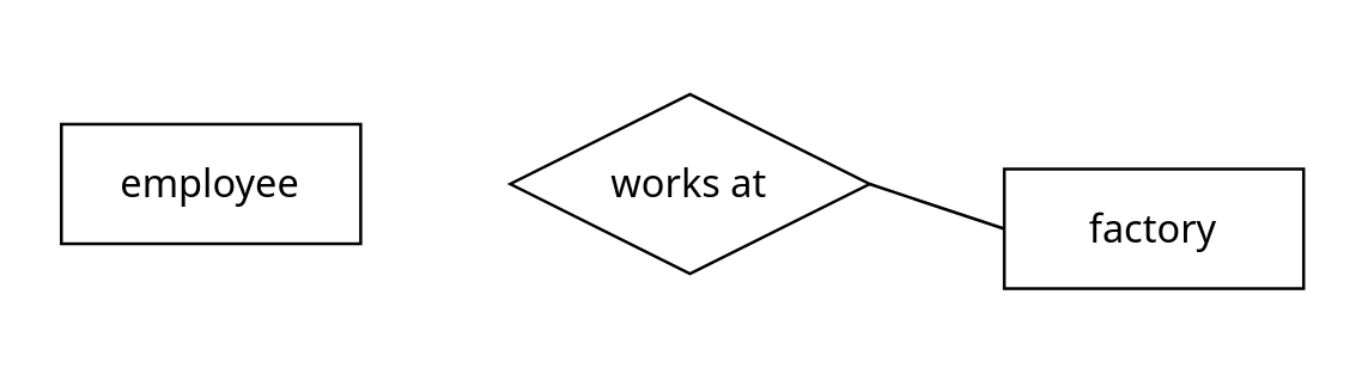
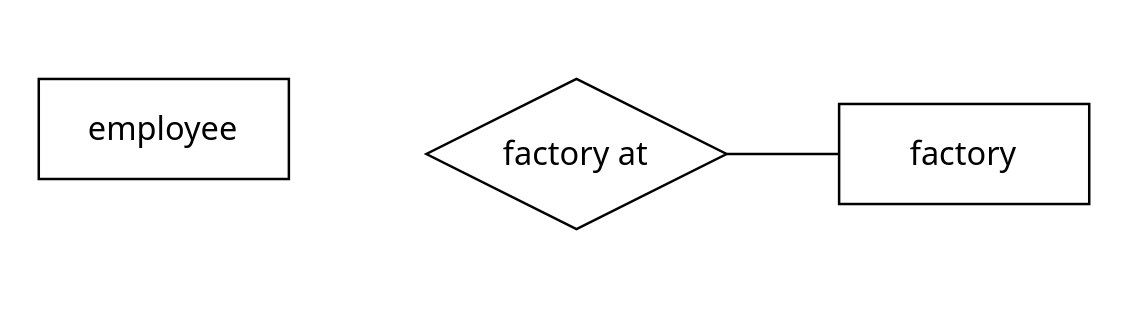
  <mxCell id="0" />
  <mxCell id="1" parent="0" />
  <mxCell id="2" value="" style="rounded=0;whiteSpace=wrap;html=1;fontFamily=Noto Sans;fontSource=https%3A%2F%2Ffonts.googleapis.com%2Fcss%3Ffamily%3DNoto%2BSans;strokeColor=none;fillColor=none;" vertex="1" parent="1"><mxGeometry x="213.5" y="20" width="30" height="20" as="geometry" /></mxCell>
  <mxCell id="3" value="" style="rounded=0;whiteSpace=wrap;html=1;fontFamily=Noto Sans;fontSource=https%3A%2F%2Ffonts.googleapis.com%2Fcss%3Ffamily%3DNoto%2BSans;strokeColor=none;fillColor=none;" vertex="1" parent="1"><mxGeometry x="216.5" y="83" width="30" height="20" as="geometry" /></mxCell>
- <mxCell id="4" value="employee" style="whiteSpace=wrap;html=1;align=center;fontSize=13;fontFamily=Noto Sans;fontSource=https%3A%2F%2Ffonts.googleapis.com%2Fcss%3Ffamily%3DNoto%2BSans;" vertex="1" parent="1"><mxGeometry x="20" y="41" width="100" height="40" as="geometry" /></mxCell>
- <mxCell id="5" value="works at" style="shape=rhombus;perimeter=rhombusPerimeter;whiteSpace=wrap;html=1;align=center;fontSize=13;fontFamily=Noto Sans;fontSource=https%3A%2F%2Ffonts.googleapis.com%2Fcss%3Ffamily%3DNoto%2BSans;" vertex="1" parent="1"><mxGeometry x="170" y="31" width="120" height="60" as="geometry" /></mxCell>
- <mxCell id="6" value="factory" style="whiteSpace=wrap;html=1;align=center;fontSize=13;fontFamily=Noto Sans;fontSource=https%3A%2F%2Ffonts.googleapis.com%2Fcss%3Ffamily%3DNoto%2BSans;" vertex="1" parent="1"><mxGeometry x="335" y="56" width="100" height="40" as="geometry" /></mxCell>
+ <mxCell id="4" value="employee" style="whiteSpace=wrap;html=1;align=center;fontSize=13;fontFamily=Noto Sans;fontSource=https%3A%2F%2Ffonts.googleapis.com%2Fcss%3Ffamily%3DNoto%2BSans;" vertex="1" parent="1"><mxGeometry x="15" y="31" width="100" height="40" as="geometry" /></mxCell>
+ <mxCell id="5" value="factory at" style="shape=rhombus;perimeter=rhombusPerimeter;whiteSpace=wrap;html=1;align=center;fontSize=13;fontFamily=Noto Sans;fontSource=https%3A%2F%2Ffonts.googleapis.com%2Fcss%3Ffamily%3DNoto%2BSans;" vertex="1" parent="1"><mxGeometry x="170" y="31" width="120" height="60" as="geometry" /></mxCell>
+ <mxCell id="6" value="factory" style="whiteSpace=wrap;html=1;align=center;fontSize=13;fontFamily=Noto Sans;fontSource=https%3A%2F%2Ffonts.googleapis.com%2Fcss%3Ffamily%3DNoto%2BSans;" vertex="1" parent="1"><mxGeometry x="335" y="41" width="100" height="40" as="geometry" /></mxCell>
  <mxCell id="7" value="" style="endArrow=none;html=1;rounded=0;exitX=0;exitY=0.5;exitDx=0;exitDy=0;fontSize=13;fontFamily=Noto Sans;fontSource=https%3A%2F%2Ffonts.googleapis.com%2Fcss%3Ffamily%3DNoto%2BSans;entryX=1;entryY=0.5;entryDx=0;entryDy=0;" edge="1" parent="1" source="6" target="5"><mxGeometry relative="1" as="geometry"><mxPoint x="300" y="301" as="sourcePoint" /><mxPoint x="210" y="381" as="targetPoint" /></mxGeometry></mxCell>
